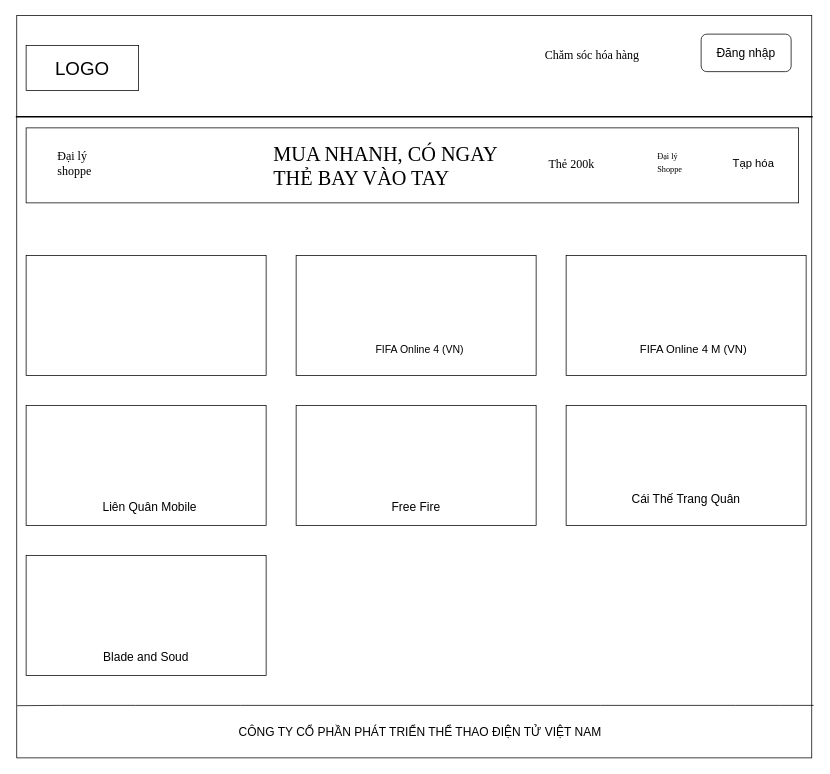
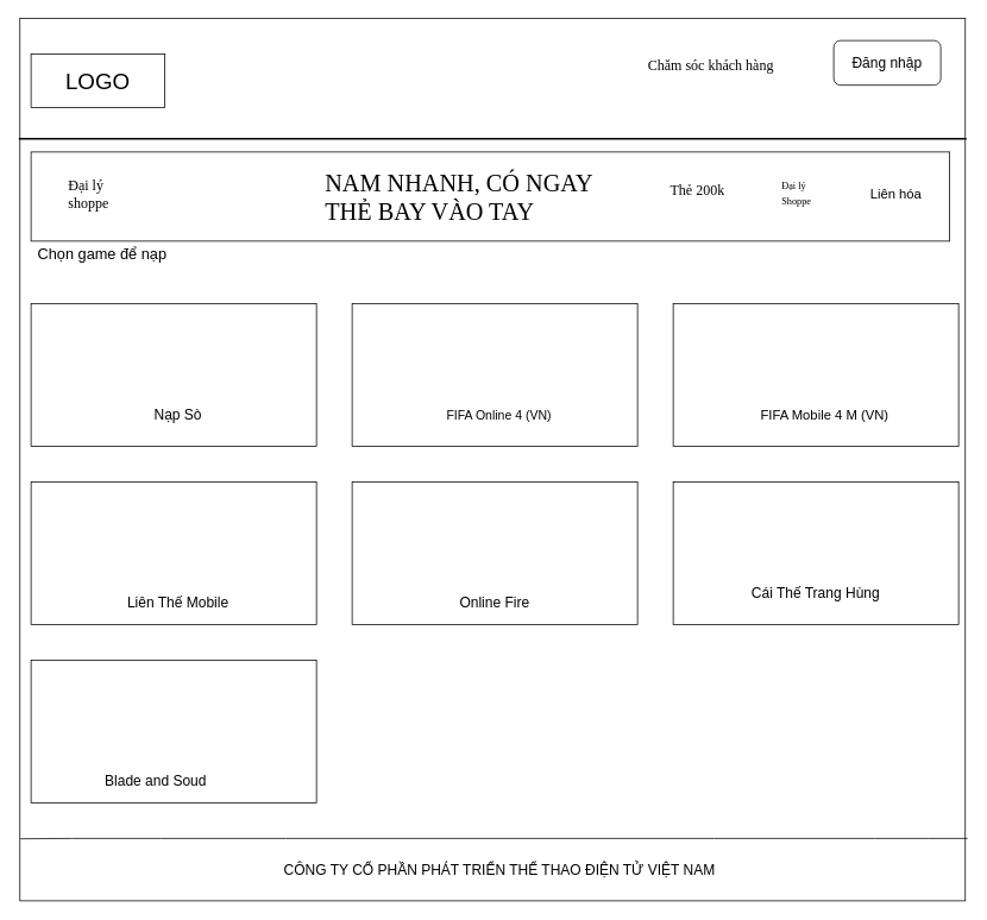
  <mxCell id="0" />
  <mxCell id="1" parent="0" />
  <mxCell id="2" value="" style="rounded=0;whiteSpace=wrap;html=1;" parent="1" vertex="1"><mxGeometry x="514" y="255" width="120" height="60" as="geometry" /></mxCell>
  <mxCell id="3" value="" style="rounded=0;whiteSpace=wrap;html=1;" parent="1" vertex="1"><mxGeometry x="244" y="250" width="200" height="60" as="geometry" /></mxCell>
  <mxCell id="4" value="" style="rounded=0;whiteSpace=wrap;html=1;" parent="1" vertex="1"><mxGeometry x="254" y="200" width="100" height="78" as="geometry" /></mxCell>
  <mxCell id="5" value="" style="rounded=0;whiteSpace=wrap;html=1;" parent="1" vertex="1"><mxGeometry x="464" y="250" width="120" height="60" as="geometry" /></mxCell>
  <mxCell id="6" value="" style="rounded=0;whiteSpace=wrap;html=1;" parent="1" vertex="1"><mxGeometry x="21.5" width="1060" height="990" as="geometry" y="20" /></mxCell>
- <mxCell id="7" value="&lt;font style=&quot;font-size: 16px;&quot;&gt;Chăm sóc hóa hàng&lt;/font&gt;" style="text;html=1;points=[];align=left;verticalAlign=top;spacingTop=-4;fontSize=14;fontFamily=Verdana" parent="1" vertex="1"><mxGeometry x="724" y="60" width="190" height="40" as="geometry" /></mxCell>
+ <mxCell id="7" value="&lt;font style=&quot;font-size: 16px;&quot;&gt;Chăm sóc khách hàng&lt;/font&gt;" style="text;html=1;points=[];align=left;verticalAlign=top;spacingTop=-4;fontSize=14;fontFamily=Verdana" parent="1" vertex="1"><mxGeometry x="724" y="60" width="190" height="40" as="geometry" /></mxCell>
  <mxCell id="8" value="&lt;font style=&quot;font-size: 16px;&quot;&gt;Đăng nhập&lt;/font&gt;" style="text;html=1;points=[];align=left;verticalAlign=top;spacingTop=-4;fontSize=14;fontFamily=Verdana" parent="1" vertex="1"><mxGeometry x="944" y="60" width="100" height="20" as="geometry" /></mxCell>
  <mxCell id="9" value="&lt;font style=&quot;font-size: 16px;&quot;&gt;Đăng nhập&lt;/font&gt;" style="rounded=1;whiteSpace=wrap;html=1;" parent="1" vertex="1"><mxGeometry x="934" y="45" width="120" height="50" as="geometry" /></mxCell>
+ <mxCell id="10" value="&lt;font style=&quot;font-size: 17px;&quot;&gt;Chọn game để nạp&lt;/font&gt;" style="text;strokeColor=none;align=center;fillColor=none;html=1;verticalAlign=middle;whiteSpace=wrap;rounded=0;" parent="1" vertex="1"><mxGeometry x="24" y="270" width="180" height="30" as="geometry" /></mxCell>
  <mxCell id="11" value="&lt;table&gt;&lt;tbody&gt;&lt;tr&gt;&lt;td&gt;&lt;br&gt;&lt;/td&gt;&lt;td&gt;&lt;br&gt;&lt;/td&gt;&lt;td&gt;&lt;br&gt;&lt;/td&gt;&lt;/tr&gt;&lt;tr&gt;&lt;td&gt;&lt;br&gt;&lt;/td&gt;&lt;td&gt;&lt;br&gt;&lt;/td&gt;&lt;td&gt;&lt;br&gt;&lt;/td&gt;&lt;/tr&gt;&lt;tr&gt;&lt;td&gt;&lt;br&gt;&lt;/td&gt;&lt;td&gt;&lt;br&gt;&lt;/td&gt;&lt;td&gt;&lt;br&gt;&lt;/td&gt;&lt;/tr&gt;&lt;/tbody&gt;&lt;/table&gt;" style="text;strokeColor=none;align=center;fillColor=none;html=1;verticalAlign=middle;whiteSpace=wrap;rounded=0;" parent="1" vertex="1"><mxGeometry x="414" y="330" width="60" height="30" as="geometry" /></mxCell>
  <mxCell id="12" value="" style="rounded=0;whiteSpace=wrap;html=1;" parent="1" vertex="1"><mxGeometry x="34" y="340" width="320" height="160" as="geometry" /></mxCell>
  <mxCell id="13" value="" style="rounded=0;whiteSpace=wrap;html=1;" parent="1" vertex="1"><mxGeometry x="394" y="340" width="320" height="160" as="geometry" /></mxCell>
  <mxCell id="14" value="" style="rounded=0;whiteSpace=wrap;html=1;" parent="1" vertex="1"><mxGeometry x="754" y="340" width="320" height="160" as="geometry" /></mxCell>
  <mxCell id="15" value="" style="rounded=0;whiteSpace=wrap;html=1;" parent="1" vertex="1"><mxGeometry x="34" y="540" width="320" height="160" as="geometry" /></mxCell>
  <mxCell id="16" value="" style="rounded=0;whiteSpace=wrap;html=1;" parent="1" vertex="1"><mxGeometry x="394" y="540" width="320" height="160" as="geometry" /></mxCell>
  <mxCell id="17" value="" style="rounded=0;whiteSpace=wrap;html=1;" parent="1" vertex="1"><mxGeometry x="754" y="540" width="320" height="160" as="geometry" /></mxCell>
  <mxCell id="18" value="" style="rounded=0;whiteSpace=wrap;html=1;" parent="1" vertex="1"><mxGeometry x="34" y="740" width="320" height="160" as="geometry" /></mxCell>
+ <mxCell id="19" value="&lt;font style=&quot;font-size: 16px;&quot;&gt;Nạp Sò&lt;/font&gt;" style="text;strokeColor=none;align=center;fillColor=none;html=1;verticalAlign=middle;whiteSpace=wrap;rounded=0;" parent="1" vertex="1"><mxGeometry x="164" y="450" width="70" height="30" as="geometry" /></mxCell>
  <mxCell id="20" value="&lt;font style=&quot;font-size: 14px;&quot;&gt;FIFA Online 4 (VN)&lt;/font&gt;" style="text;strokeColor=none;align=center;fillColor=none;html=1;verticalAlign=middle;whiteSpace=wrap;rounded=0;" parent="1" vertex="1"><mxGeometry x="494" y="450" width="130" height="30" as="geometry" /></mxCell>
- <mxCell id="21" value="&lt;font style=&quot;font-size: 15px;&quot;&gt;FIFA Online 4 M (VN)&lt;/font&gt;" style="text;strokeColor=none;align=center;fillColor=none;html=1;verticalAlign=middle;whiteSpace=wrap;rounded=0;" parent="1" vertex="1"><mxGeometry x="844" y="450" width="160" height="30" as="geometry" /></mxCell>
- <mxCell id="22" value="&lt;font style=&quot;font-size: 16px;&quot;&gt;Liên Quân Mobile&lt;/font&gt;" style="text;strokeColor=none;align=center;fillColor=none;html=1;verticalAlign=middle;whiteSpace=wrap;rounded=0;" parent="1" vertex="1"><mxGeometry x="124" y="660" width="150" height="30" as="geometry" /></mxCell>
- <mxCell id="23" value="&lt;font style=&quot;font-size: 16px;&quot;&gt;Free Fire&lt;/font&gt;" style="text;strokeColor=none;align=center;fillColor=none;html=1;verticalAlign=middle;whiteSpace=wrap;rounded=0;" parent="1" vertex="1"><mxGeometry x="489" y="660" width="130" height="30" as="geometry" /></mxCell>
- <mxCell id="24" value="&lt;font style=&quot;font-size: 16px;&quot;&gt;Cái Thế Trang Quân&lt;/font&gt;" style="text;strokeColor=none;align=center;fillColor=none;html=1;verticalAlign=middle;whiteSpace=wrap;rounded=0;" parent="1" vertex="1"><mxGeometry x="829" y="650" width="170" height="30" as="geometry" /></mxCell>
- <mxCell id="25" value="&lt;font style=&quot;font-size: 16px;&quot;&gt;Blade and Soud&lt;/font&gt;" style="text;strokeColor=none;align=center;fillColor=none;html=1;verticalAlign=middle;whiteSpace=wrap;rounded=0;" parent="1" vertex="1"><mxGeometry x="119" y="860" width="150" height="30" as="geometry" /></mxCell>
+ <mxCell id="21" value="&lt;font style=&quot;font-size: 15px;&quot;&gt;FIFA Mobile 4 M (VN)&lt;/font&gt;" style="text;strokeColor=none;align=center;fillColor=none;html=1;verticalAlign=middle;whiteSpace=wrap;rounded=0;" parent="1" vertex="1"><mxGeometry x="844" y="450" width="160" height="30" as="geometry" /></mxCell>
+ <mxCell id="22" value="&lt;font style=&quot;font-size: 16px;&quot;&gt;Liên Thế Mobile&lt;/font&gt;" style="text;strokeColor=none;align=center;fillColor=none;html=1;verticalAlign=middle;whiteSpace=wrap;rounded=0;" parent="1" vertex="1"><mxGeometry x="124" y="660" width="150" height="30" as="geometry" /></mxCell>
+ <mxCell id="23" value="&lt;font style=&quot;font-size: 16px;&quot;&gt;Online Fire&lt;/font&gt;" style="text;strokeColor=none;align=center;fillColor=none;html=1;verticalAlign=middle;whiteSpace=wrap;rounded=0;" parent="1" vertex="1"><mxGeometry x="489" y="660" width="130" height="30" as="geometry" /></mxCell>
+ <mxCell id="24" value="&lt;font style=&quot;font-size: 16px;&quot;&gt;Cái Thế Trang Hùng&lt;/font&gt;" style="text;strokeColor=none;align=center;fillColor=none;html=1;verticalAlign=middle;whiteSpace=wrap;rounded=0;" parent="1" vertex="1"><mxGeometry x="829" y="650" width="170" height="30" as="geometry" /></mxCell>
+ <mxCell id="25" value="&lt;font style=&quot;font-size: 16px;&quot;&gt;Blade and Soud&lt;/font&gt;" style="text;strokeColor=none;align=center;fillColor=none;html=1;verticalAlign=middle;whiteSpace=wrap;rounded=0;" parent="1" vertex="1"><mxGeometry x="99" y="860" width="150" height="30" as="geometry" /></mxCell>
  <mxCell id="26" value="&lt;font style=&quot;font-size: 16px;&quot;&gt;CÔNG TY CỔ PHẦN PHÁT TRIỂN THỂ THAO ĐIỆN TỬ VIỆT NAM&lt;/font&gt;" style="text;strokeColor=none;align=center;fillColor=none;html=1;verticalAlign=middle;whiteSpace=wrap;rounded=0;" parent="1" vertex="1"><mxGeometry x="312.75" y="950" width="492.5" height="50" as="geometry" /></mxCell>
  <mxCell id="27" value="" style="endArrow=none;html=1;rounded=0;exitX=0.002;exitY=0.929;exitDx=0;exitDy=0;exitPerimeter=0;" parent="1" edge="1"><mxGeometry width="50" height="50" relative="1" as="geometry"><mxPoint x="22" y="940.42" as="sourcePoint" /><mxPoint x="1084" y="940" as="targetPoint" /><Array as="points"><mxPoint x="79.88" y="940" /><mxPoint x="129.88" y="940" /><mxPoint x="179.88" y="940" /><mxPoint x="319.88" y="940" /><mxPoint x="509.88" y="940" /><mxPoint x="709.88" y="940" /><mxPoint x="799.88" y="940" /><mxPoint x="889.88" y="940" /><mxPoint x="979.88" y="940" /><mxPoint x="1039.88" y="940" /></Array></mxGeometry></mxCell>
  <mxCell id="28" value="" style="rounded=0;whiteSpace=wrap;html=1;" parent="1" vertex="1"><mxGeometry x="34" y="170" width="1030" height="100" as="geometry" /></mxCell>
  <mxCell id="29" value="&lt;font style=&quot;font-size: 16px;&quot;&gt;Đại lý&amp;nbsp;&lt;br&gt;shoppe&lt;/font&gt;" style="text;html=1;points=[];align=left;verticalAlign=top;spacingTop=-4;fontSize=14;fontFamily=Verdana" parent="1" vertex="1"><mxGeometry x="74" y="195" width="80" height="52.5" as="geometry" /></mxCell>
- <mxCell id="30" value="&lt;font style=&quot;font-size: 27px;&quot;&gt;MUA NHANH, CÓ NGAY&amp;nbsp;&lt;br&gt;THẺ BAY VÀO TAY&lt;/font&gt;" style="text;html=1;points=[];align=left;verticalAlign=top;spacingTop=-4;fontSize=14;fontFamily=Verdana" parent="1" vertex="1"><mxGeometry x="361.5" y="186.88" width="325" height="60" as="geometry" /></mxCell>
- <mxCell id="31" value="&lt;font style=&quot;font-size: 16px;&quot;&gt;Thẻ 200k&lt;/font&gt;" style="text;html=1;points=[];align=left;verticalAlign=top;spacingTop=-4;fontSize=14;fontFamily=Verdana" parent="1" vertex="1"><mxGeometry x="729" y="205.63" width="100" height="22.5" as="geometry" /></mxCell>
+ <mxCell id="30" value="&lt;font style=&quot;font-size: 27px;&quot;&gt;NAM NHANH, CÓ NGAY&amp;nbsp;&lt;br&gt;THẺ BAY VÀO TAY&lt;/font&gt;" style="text;html=1;points=[];align=left;verticalAlign=top;spacingTop=-4;fontSize=14;fontFamily=Verdana" parent="1" vertex="1"><mxGeometry x="361.5" y="186.88" width="325" height="60" as="geometry" /></mxCell>
+ <mxCell id="31" value="&lt;font style=&quot;font-size: 16px;&quot;&gt;Thẻ 200k&lt;/font&gt;" style="text;html=1;points=[];align=left;verticalAlign=top;spacingTop=-4;fontSize=14;fontFamily=Verdana" parent="1" vertex="1"><mxGeometry x="749" y="200.63" width="100" height="22.5" as="geometry" /></mxCell>
  <mxCell id="32" value="&lt;font style=&quot;font-size: 11px;&quot;&gt;Đại lý&amp;nbsp;&lt;br&gt;Shoppe&lt;/font&gt;" style="text;html=1;points=[];align=left;verticalAlign=top;spacingTop=-4;fontSize=14;fontFamily=Verdana" parent="1" vertex="1"><mxGeometry x="874" y="196.88" width="60" height="40" as="geometry" /></mxCell>
- <mxCell id="33" value="&lt;font style=&quot;font-size: 15px;&quot;&gt;Tạp hóa&lt;/font&gt;" style="text;strokeColor=none;align=center;fillColor=none;html=1;verticalAlign=middle;whiteSpace=wrap;rounded=0;" parent="1" vertex="1"><mxGeometry x="964" y="201.88" width="80" height="30" as="geometry" /></mxCell>
+ <mxCell id="33" value="&lt;font style=&quot;font-size: 15px;&quot;&gt;Liên hóa&lt;/font&gt;" style="text;strokeColor=none;align=center;fillColor=none;html=1;verticalAlign=middle;whiteSpace=wrap;rounded=0;" parent="1" vertex="1"><mxGeometry x="964" y="201.88" width="80" height="30" as="geometry" /></mxCell>
  <mxCell id="34" value="" style="line;strokeWidth=2;html=1;" parent="1" vertex="1"><mxGeometry x="20.25" y="150" width="1062.5" height="10" as="geometry" /></mxCell>
  <mxCell id="35" value="&lt;font style=&quot;font-size: 25px;&quot;&gt;LOGO&lt;/font&gt;" style="whiteSpace=wrap;html=1;rounded=0;" parent="1" vertex="1"><mxGeometry x="34" y="60" width="150" height="60" as="geometry" /></mxCell>
